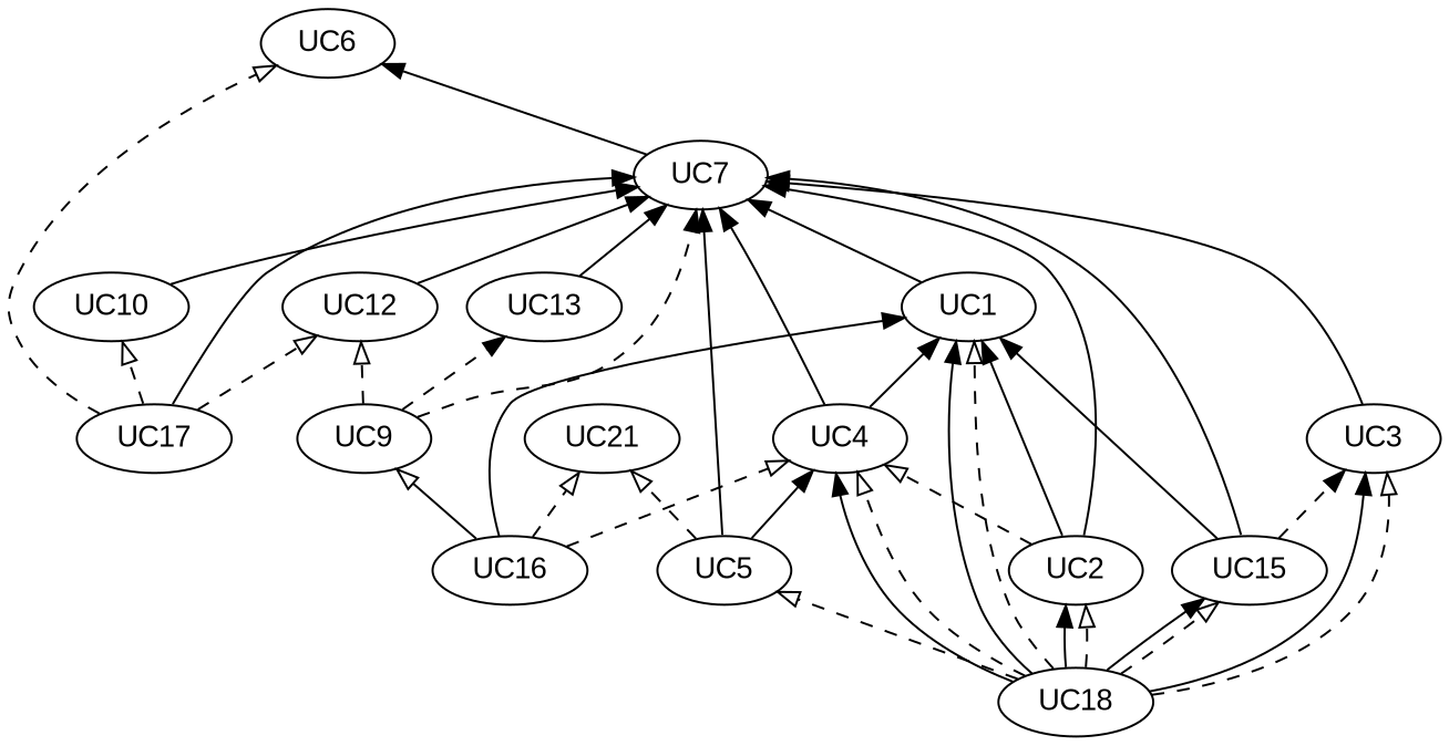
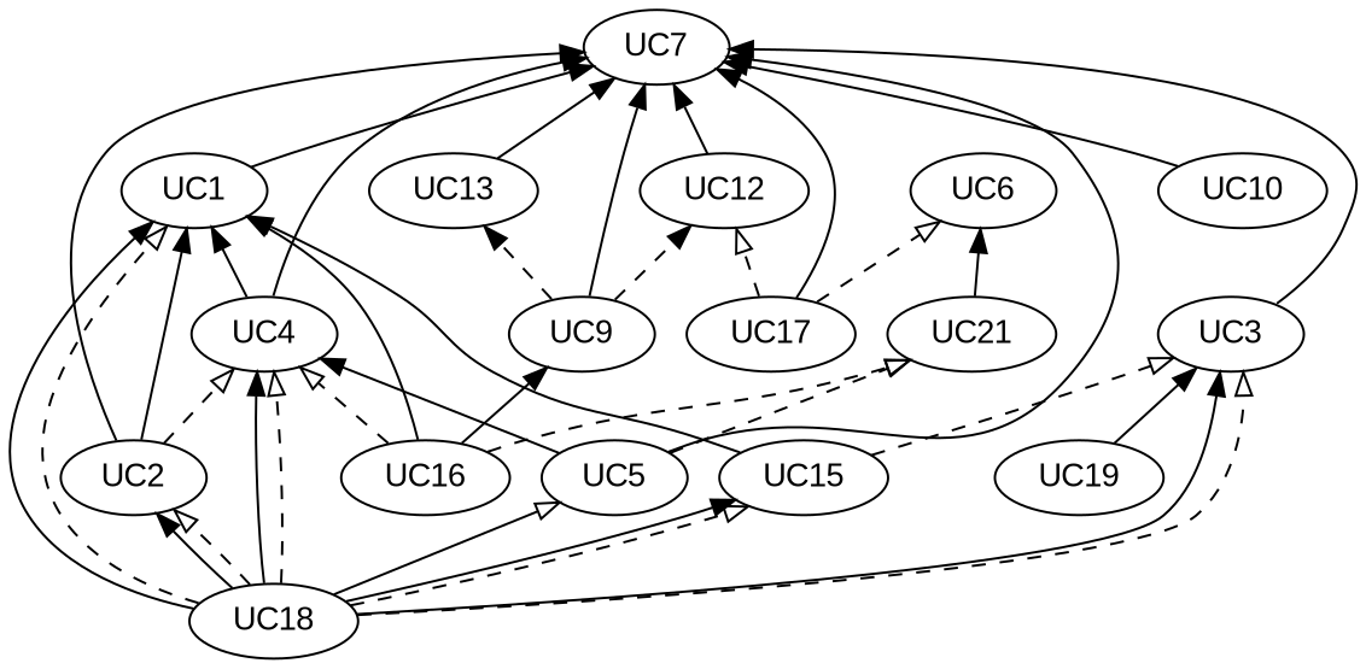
  digraph {
    fontcolor=gray
    fontname=Arial
    labeljust=l
    nodesep=0.2
    rankdir=BT
    ranksep=0.4
    node [fillcolor="#f2f2f2" fontname=Arial shape=oval stype=filled]
    edge [fontname=Arial]
    UC7 [height=0.1]
    UC6 [height=0.1]
    UC13 [height=0.1]
    UC10 [height=0.1]
    UC12 [height=0.1]
    UC9 [height=0.1]
    UC15 [height=0.1]
    UC3 [height=0.1]
    UC1 [height=0.1]
    UC21 [height=0.1]
    UC2 [height=0.1]
    UC4 [height=0.1]
    UC5 [height=0.1]
+   UC19 [height=0.1]
    UC16 [height=0.1]
    UC17 [height=0.1]
    UC18 [height=0.1]
-   UC7 -> UC6
+   UC21 -> UC6
    UC13 -> UC7
    UC10 -> UC7
    UC12 -> UC7
-   UC9 -> UC7 [style=dashed]
+   UC9 -> UC7
    UC9 -> UC13 [arrowhead=normal style=dashed]
-   UC9 -> UC12 [arrowhead=onormal style=dashed]
-   UC15 -> UC7
-   UC15 -> UC3 [arrowhead=normal style=dashed]
+   UC9 -> UC12 [arrowhead=normal style=dashed]
+   UC15 -> UC3 [arrowhead=onormal style=dashed]
    UC15 -> UC1
    UC3 -> UC7
    UC1 -> UC7
    UC2 -> UC7
    UC2 -> UC1
    UC2 -> UC4 [arrowhead=onormal style=dashed]
    UC4 -> UC7
    UC4 -> UC1
    UC5 -> UC7
    UC5 -> UC21 [arrowhead=onormal style=dashed]
    UC5 -> UC4
-   UC16 -> UC9 [arrowhead=onormal]
+   UC19 -> UC3
+   UC16 -> UC9
    UC16 -> UC1
    UC16 -> UC21 [arrowhead=onormal style=dashed]
    UC16 -> UC4 [arrowhead=onormal style=dashed]
    UC17 -> UC7
    UC17 -> UC6 [arrowhead=onormal style=dashed]
-   UC17 -> UC10 [arrowhead=onormal style=dashed]
    UC17 -> UC12 [arrowhead=onormal style=dashed]
    UC18 -> UC15
    UC18 -> UC15 [arrowhead=onormal style=dashed]
    UC18 -> UC3
    UC18 -> UC3 [arrowhead=onormal style=dashed]
    UC18 -> UC1
    UC18 -> UC1 [arrowhead=onormal style=dashed]
    UC18 -> UC2
    UC18 -> UC2 [arrowhead=onormal style=dashed]
    UC18 -> UC4
    UC18 -> UC4 [arrowhead=onormal style=dashed]
-   UC18 -> UC5 [arrowhead=onormal style=dashed]
+   UC18 -> UC5 [arrowhead=onormal style=solid]
  }
